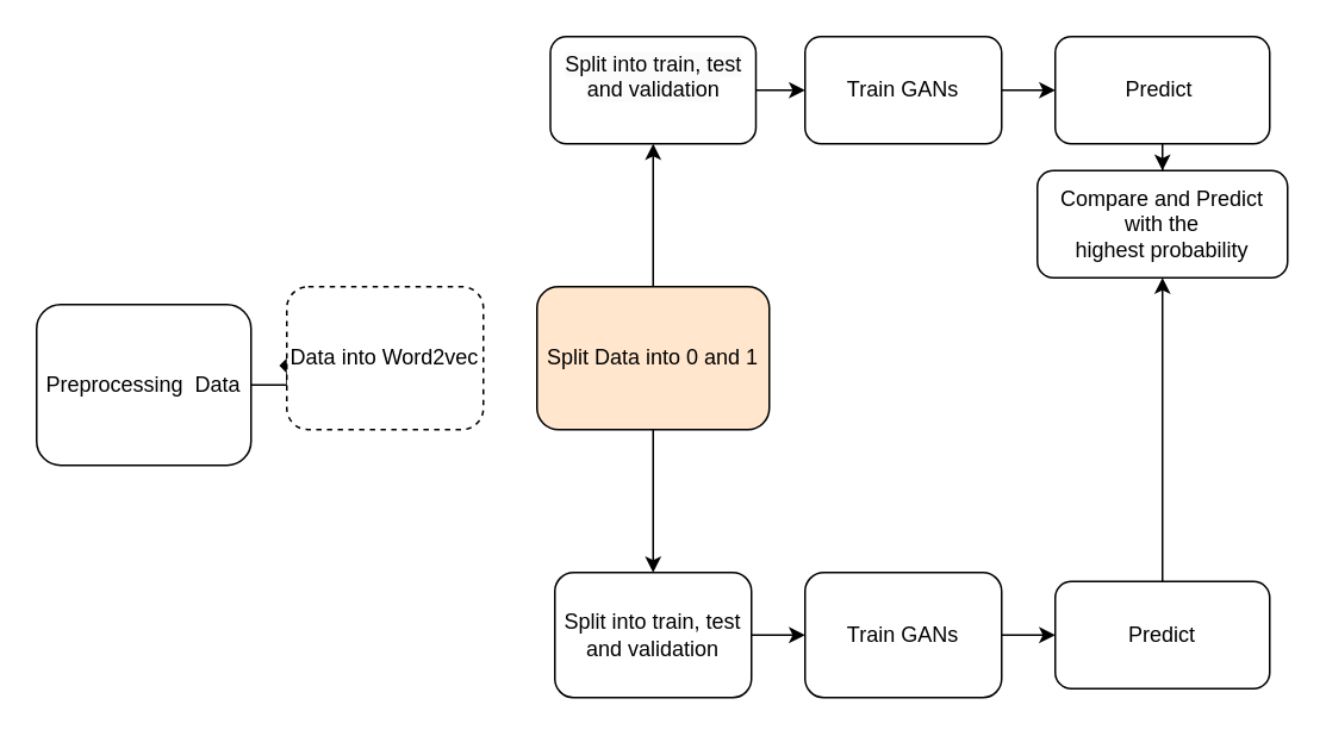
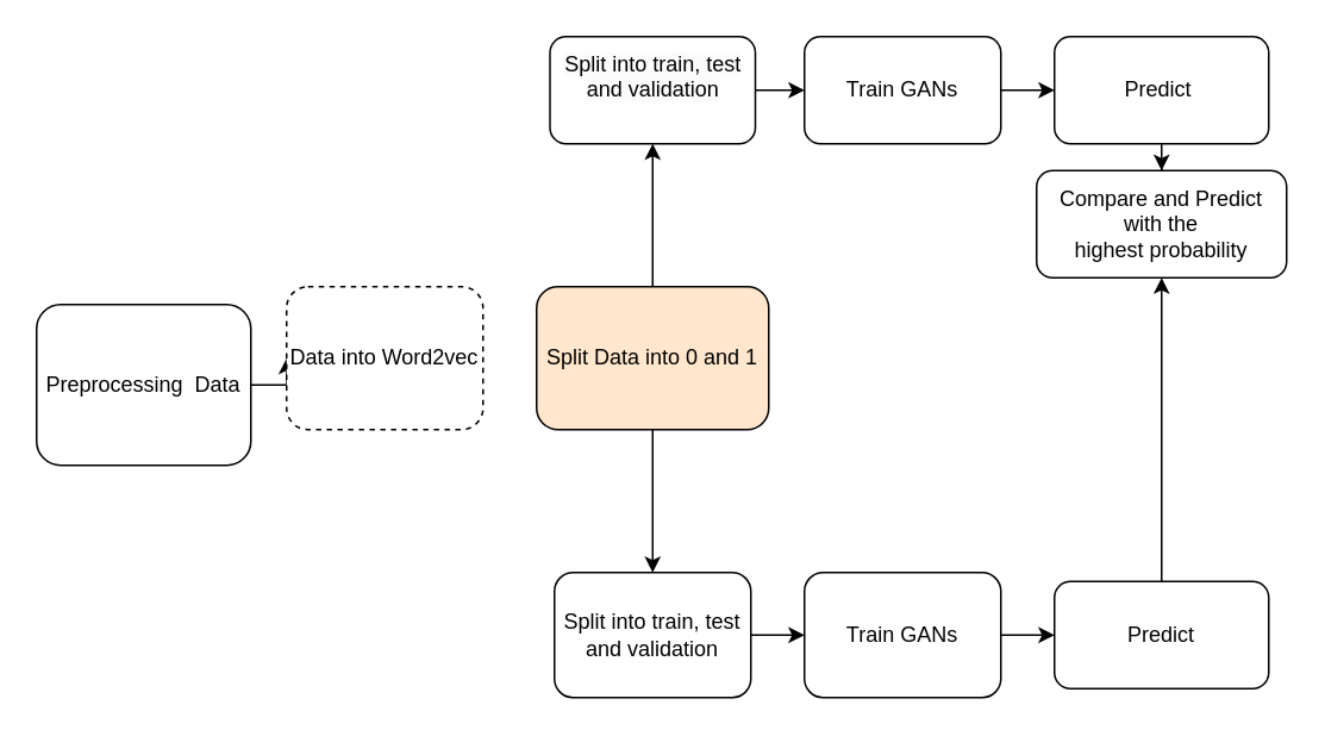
  <mxCell id="0" />
  <mxCell id="1" parent="0" />
- <mxCell id="2" value="" style="edgeStyle=orthogonalEdgeStyle;rounded=0;orthogonalLoop=1;jettySize=auto;html=1;endArrow=diamond;" parent="1" source="3" target="4" edge="1"><mxGeometry relative="1" as="geometry" /></mxCell>
+ <mxCell id="2" value="" style="edgeStyle=orthogonalEdgeStyle;rounded=0;orthogonalLoop=1;jettySize=auto;html=1;" parent="1" source="3" target="4" edge="1"><mxGeometry relative="1" as="geometry" /></mxCell>
  <mxCell id="3" value="Preprocessing&amp;nbsp; Data" style="rounded=1;whiteSpace=wrap;html=1;" parent="1" vertex="1"><mxGeometry x="20" y="170" width="120" height="90" as="geometry" /></mxCell>
  <mxCell id="4" value="&lt;div&gt;Data into Word2vec&lt;/div&gt;" style="whiteSpace=wrap;html=1;rounded=1;dashed=1;" parent="1" vertex="1"><mxGeometry x="160" y="160" width="110" height="80" as="geometry" /></mxCell>
  <mxCell id="5" value="" style="edgeStyle=orthogonalEdgeStyle;rounded=0;orthogonalLoop=1;jettySize=auto;html=1;" parent="1" source="7" target="9" edge="1"><mxGeometry relative="1" as="geometry" /></mxCell>
  <mxCell id="6" value="" style="edgeStyle=orthogonalEdgeStyle;rounded=0;orthogonalLoop=1;jettySize=auto;html=1;" parent="1" source="7" target="11" edge="1"><mxGeometry relative="1" as="geometry" /></mxCell>
  <mxCell id="7" value="Split Data into 0 and 1" style="whiteSpace=wrap;html=1;rounded=1;fillColor=#ffe6cc;" parent="1" vertex="1"><mxGeometry x="300" y="160" width="130" height="80" as="geometry" /></mxCell>
  <mxCell id="8" value="" style="edgeStyle=orthogonalEdgeStyle;rounded=0;orthogonalLoop=1;jettySize=auto;html=1;" parent="1" source="9" target="13" edge="1"><mxGeometry relative="1" as="geometry" /></mxCell>
  <mxCell id="9" value="&#10;&lt;span style=&quot;color: rgb(0, 0, 0); font-family: Helvetica; font-size: 12px; font-style: normal; font-variant-ligatures: normal; font-variant-caps: normal; font-weight: 400; letter-spacing: normal; orphans: 2; text-align: center; text-indent: 0px; text-transform: none; widows: 2; word-spacing: 0px; -webkit-text-stroke-width: 0px; white-space: normal; background-color: rgb(251, 251, 251); text-decoration-thickness: initial; text-decoration-style: initial; text-decoration-color: initial; display: inline !important; float: none;&quot;&gt;Split into train, test and validation&lt;/span&gt;&#10;&#10;" style="whiteSpace=wrap;html=1;rounded=1;" parent="1" vertex="1"><mxGeometry x="307.5" y="20" width="115" height="60" as="geometry" /></mxCell>
  <mxCell id="10" value="" style="edgeStyle=orthogonalEdgeStyle;rounded=0;orthogonalLoop=1;jettySize=auto;html=1;" parent="1" source="11" target="15" edge="1"><mxGeometry relative="1" as="geometry" /></mxCell>
  <mxCell id="11" value="Split into train, test and validation" style="whiteSpace=wrap;html=1;rounded=1;" parent="1" vertex="1"><mxGeometry x="310" y="320" width="110" height="70" as="geometry" /></mxCell>
  <mxCell id="12" value="" style="edgeStyle=orthogonalEdgeStyle;rounded=0;orthogonalLoop=1;jettySize=auto;html=1;" parent="1" source="13" target="17" edge="1"><mxGeometry relative="1" as="geometry" /></mxCell>
  <mxCell id="13" value="Train GANs" style="whiteSpace=wrap;html=1;rounded=1;" parent="1" vertex="1"><mxGeometry x="450" y="20" width="110" height="60" as="geometry" /></mxCell>
  <mxCell id="14" value="" style="edgeStyle=orthogonalEdgeStyle;rounded=0;orthogonalLoop=1;jettySize=auto;html=1;" parent="1" source="15" target="19" edge="1"><mxGeometry relative="1" as="geometry" /></mxCell>
  <mxCell id="15" value="Train GANs" style="whiteSpace=wrap;html=1;rounded=1;" parent="1" vertex="1"><mxGeometry x="450" y="320" width="110" height="70" as="geometry" /></mxCell>
  <mxCell id="16" value="" style="edgeStyle=orthogonalEdgeStyle;rounded=0;orthogonalLoop=1;jettySize=auto;html=1;" edge="1" parent="1" source="17" target="20"><mxGeometry relative="1" as="geometry" /></mxCell>
  <mxCell id="17" value="Predict&amp;nbsp;" style="whiteSpace=wrap;html=1;rounded=1;" parent="1" vertex="1"><mxGeometry x="590" y="20" width="120" height="60" as="geometry" /></mxCell>
  <mxCell id="18" value="" style="edgeStyle=orthogonalEdgeStyle;rounded=0;orthogonalLoop=1;jettySize=auto;html=1;" edge="1" parent="1" source="19" target="20"><mxGeometry relative="1" as="geometry" /></mxCell>
  <mxCell id="19" value="Predict" style="whiteSpace=wrap;html=1;rounded=1;" parent="1" vertex="1"><mxGeometry x="590" y="325" width="120" height="60" as="geometry" /></mxCell>
  <mxCell id="20" value="Compare and Predict with the highest&amp;nbsp;probability" style="whiteSpace=wrap;html=1;rounded=1;" parent="1" vertex="1"><mxGeometry x="580" y="95" width="140" height="60" as="geometry" /></mxCell>
